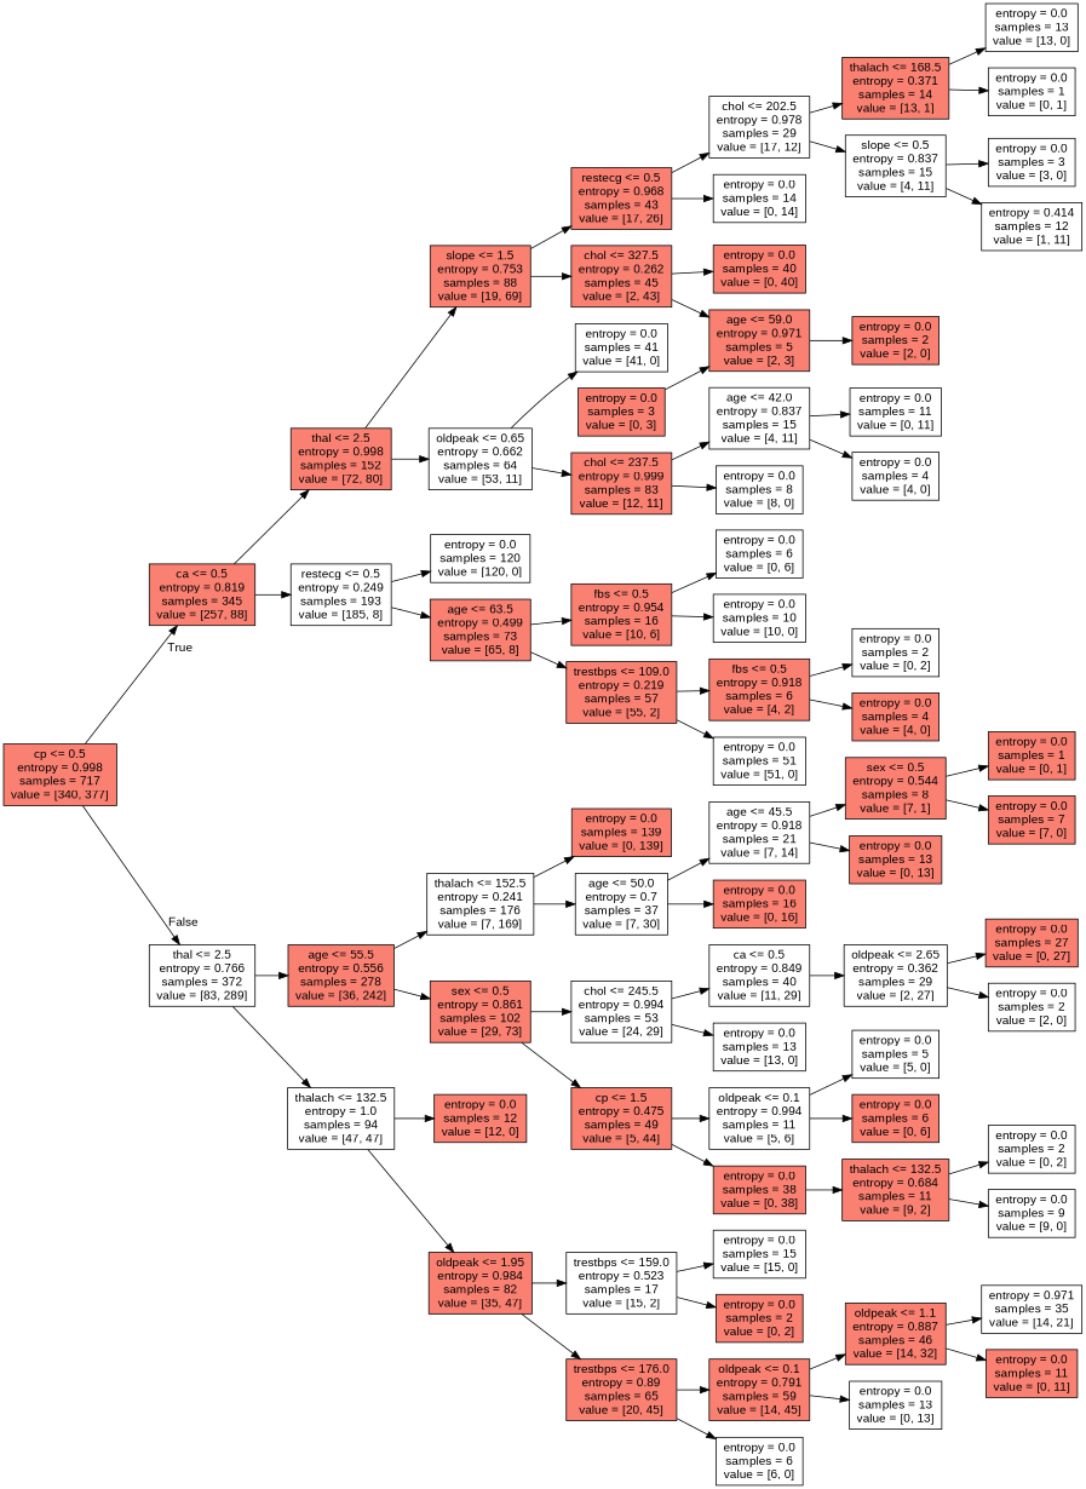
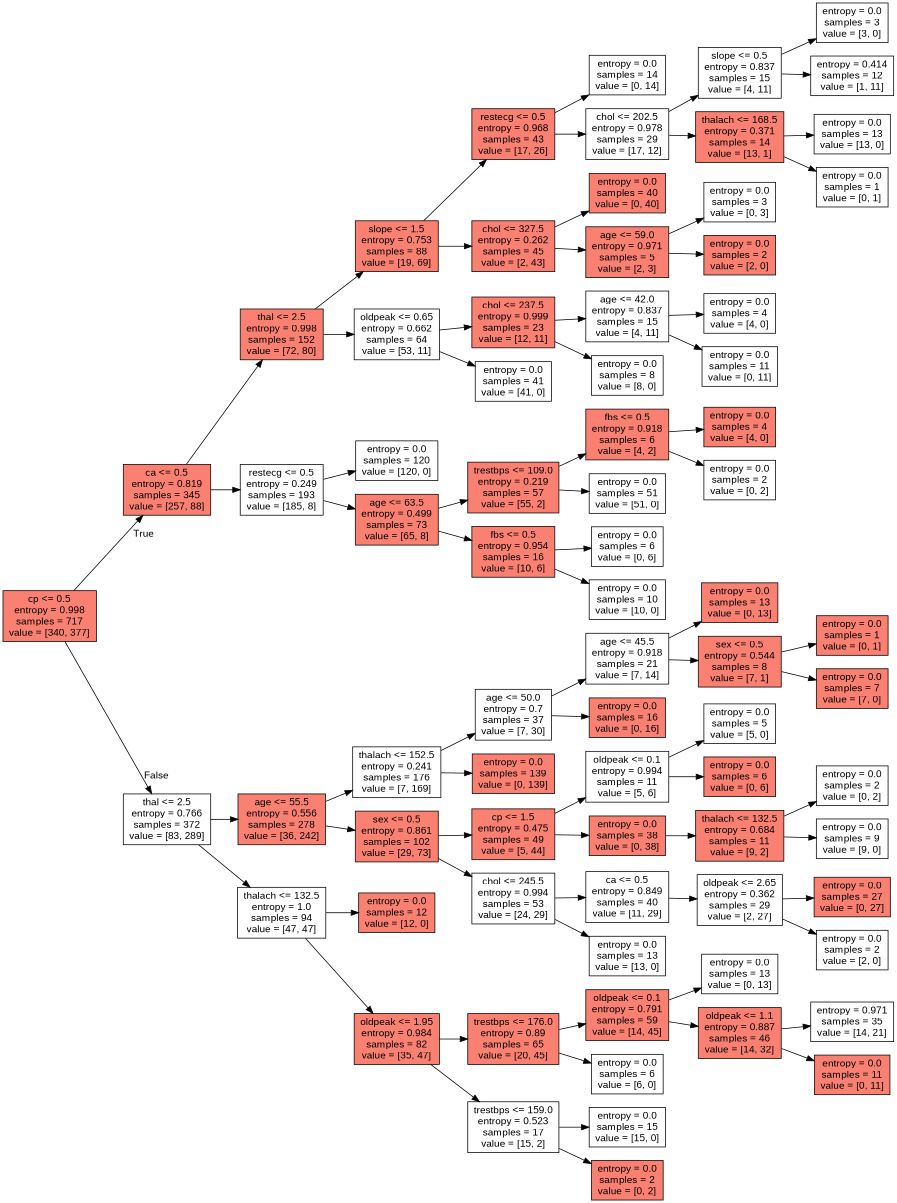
  digraph {
    fontname="Liberation Sans"
    rankdir=LR
    node [fillcolor=white fontname="Liberation Sans" shape=box style=filled]
    edge [fontname="Liberation Sans"]
    n1 [fillcolor=salmon label="cp <= 0.5\nentropy = 0.998\nsamples = 717\nvalue = [340, 377]"]
    n2 [fillcolor=salmon label="ca <= 0.5\nentropy = 0.819\nsamples = 345\nvalue = [257, 88]"]
    n3 [label="thal <= 2.5\nentropy = 0.766\nsamples = 372\nvalue = [83, 289]"]
    n4 [fillcolor=salmon label="thal <= 2.5\nentropy = 0.998\nsamples = 152\nvalue = [72, 80]"]
    n5 [label="restecg <= 0.5\nentropy = 0.249\nsamples = 193\nvalue = [185, 8]"]
    n6 [fillcolor=salmon label="age <= 55.5\nentropy = 0.556\nsamples = 278\nvalue = [36, 242]"]
    n7 [label="thalach <= 132.5\nentropy = 1.0\nsamples = 94\nvalue = [47, 47]"]
    n8 [fillcolor=salmon label="slope <= 1.5\nentropy = 0.753\nsamples = 88\nvalue = [19, 69]"]
    n9 [label="oldpeak <= 0.65\nentropy = 0.662\nsamples = 64\nvalue = [53, 11]"]
    n10 [label="entropy = 0.0\nsamples = 120\nvalue = [120, 0]"]
    n11 [fillcolor=salmon label="age <= 63.5\nentropy = 0.499\nsamples = 73\nvalue = [65, 8]"]
    n12 [fillcolor=salmon label="restecg <= 0.5\nentropy = 0.968\nsamples = 43\nvalue = [17, 26]"]
    n13 [fillcolor=salmon label="chol <= 327.5\nentropy = 0.262\nsamples = 45\nvalue = [2, 43]"]
-   n14 [fillcolor=salmon label="chol <= 237.5\nentropy = 0.999\nsamples = 83\nvalue = [12, 11]"]
+   n14 [fillcolor=salmon label="chol <= 237.5\nentropy = 0.999\nsamples = 23\nvalue = [12, 11]"]
    n15 [label="entropy = 0.0\nsamples = 41\nvalue = [41, 0]"]
    n16 [label="entropy = 0.0\nsamples = 14\nvalue = [0, 14]"]
    n17 [label="chol <= 202.5\nentropy = 0.978\nsamples = 29\nvalue = [17, 12]"]
    n18 [fillcolor=salmon label="entropy = 0.0\nsamples = 40\nvalue = [0, 40]"]
    n19 [fillcolor=salmon label="age <= 59.0\nentropy = 0.971\nsamples = 5\nvalue = [2, 3]"]
    n20 [label="slope <= 0.5\nentropy = 0.837\nsamples = 15\nvalue = [4, 11]"]
    n21 [fillcolor=salmon label="thalach <= 168.5\nentropy = 0.371\nsamples = 14\nvalue = [13, 1]"]
    n22 [label="entropy = 0.0\nsamples = 3\nvalue = [3, 0]"]
    n23 [label="entropy = 0.414\nsamples = 12\nvalue = [1, 11]"]
    n24 [label="entropy = 0.0\nsamples = 13\nvalue = [13, 0]"]
    n25 [label="entropy = 0.0\nsamples = 1\nvalue = [0, 1]"]
-   n26 [fillcolor=salmon label="entropy = 0.0\nsamples = 3\nvalue = [0, 3]"]
+   n26 [label="entropy = 0.0\nsamples = 3\nvalue = [0, 3]"]
    n27 [fillcolor=salmon label="entropy = 0.0\nsamples = 2\nvalue = [2, 0]"]
    n28 [label="age <= 42.0\nentropy = 0.837\nsamples = 15\nvalue = [4, 11]"]
    n29 [label="entropy = 0.0\nsamples = 8\nvalue = [8, 0]"]
    n30 [label="entropy = 0.0\nsamples = 4\nvalue = [4, 0]"]
    n31 [label="entropy = 0.0\nsamples = 11\nvalue = [0, 11]"]
    n32 [fillcolor=salmon label="trestbps <= 109.0\nentropy = 0.219\nsamples = 57\nvalue = [55, 2]"]
    n33 [fillcolor=salmon label="fbs <= 0.5\nentropy = 0.954\nsamples = 16\nvalue = [10, 6]"]
    n34 [fillcolor=salmon label="fbs <= 0.5\nentropy = 0.918\nsamples = 6\nvalue = [4, 2]"]
    n35 [label="entropy = 0.0\nsamples = 51\nvalue = [51, 0]"]
    n36 [label="entropy = 0.0\nsamples = 6\nvalue = [0, 6]"]
    n37 [label="entropy = 0.0\nsamples = 10\nvalue = [10, 0]"]
    n38 [fillcolor=salmon label="entropy = 0.0\nsamples = 4\nvalue = [4, 0]"]
    n39 [label="entropy = 0.0\nsamples = 2\nvalue = [0, 2]"]
    n40 [label="thalach <= 152.5\nentropy = 0.241\nsamples = 176\nvalue = [7, 169]"]
    n41 [fillcolor=salmon label="sex <= 0.5\nentropy = 0.861\nsamples = 102\nvalue = [29, 73]"]
    n42 [fillcolor=salmon label="entropy = 0.0\nsamples = 12\nvalue = [12, 0]"]
    n43 [fillcolor=salmon label="oldpeak <= 1.95\nentropy = 0.984\nsamples = 82\nvalue = [35, 47]"]
    n44 [label="age <= 50.0\nentropy = 0.7\nsamples = 37\nvalue = [7, 30]"]
    n45 [fillcolor=salmon label="entropy = 0.0\nsamples = 139\nvalue = [0, 139]"]
    n46 [fillcolor=salmon label="cp <= 1.5\nentropy = 0.475\nsamples = 49\nvalue = [5, 44]"]
    n47 [label="chol <= 245.5\nentropy = 0.994\nsamples = 53\nvalue = [24, 29]"]
    n48 [label="age <= 45.5\nentropy = 0.918\nsamples = 21\nvalue = [7, 14]"]
    n49 [fillcolor=salmon label="entropy = 0.0\nsamples = 16\nvalue = [0, 16]"]
    n50 [fillcolor=salmon label="entropy = 0.0\nsamples = 13\nvalue = [0, 13]"]
    n51 [fillcolor=salmon label="sex <= 0.5\nentropy = 0.544\nsamples = 8\nvalue = [7, 1]"]
    n52 [fillcolor=salmon label="entropy = 0.0\nsamples = 1\nvalue = [0, 1]"]
    n53 [fillcolor=salmon label="entropy = 0.0\nsamples = 7\nvalue = [7, 0]"]
    n54 [label="oldpeak <= 0.1\nentropy = 0.994\nsamples = 11\nvalue = [5, 6]"]
    n55 [fillcolor=salmon label="entropy = 0.0\nsamples = 38\nvalue = [0, 38]"]
    n56 [label="ca <= 0.5\nentropy = 0.849\nsamples = 40\nvalue = [11, 29]"]
    n57 [label="entropy = 0.0\nsamples = 13\nvalue = [13, 0]"]
    n58 [label="entropy = 0.0\nsamples = 5\nvalue = [5, 0]"]
    n59 [fillcolor=salmon label="entropy = 0.0\nsamples = 6\nvalue = [0, 6]"]
    n60 [fillcolor=salmon label="thalach <= 132.5\nentropy = 0.684\nsamples = 11\nvalue = [9, 2]"]
    n61 [label="oldpeak <= 2.65\nentropy = 0.362\nsamples = 29\nvalue = [2, 27]"]
    n62 [fillcolor=salmon label="entropy = 0.0\nsamples = 27\nvalue = [0, 27]"]
    n63 [label="entropy = 0.0\nsamples = 2\nvalue = [2, 0]"]
    n64 [label="entropy = 0.0\nsamples = 2\nvalue = [0, 2]"]
    n65 [label="entropy = 0.0\nsamples = 9\nvalue = [9, 0]"]
    n66 [fillcolor=salmon label="trestbps <= 176.0\nentropy = 0.89\nsamples = 65\nvalue = [20, 45]"]
    n67 [label="trestbps <= 159.0\nentropy = 0.523\nsamples = 17\nvalue = [15, 2]"]
    n68 [fillcolor=salmon label="oldpeak <= 0.1\nentropy = 0.791\nsamples = 59\nvalue = [14, 45]"]
    n69 [label="entropy = 0.0\nsamples = 6\nvalue = [6, 0]"]
    n70 [label="entropy = 0.0\nsamples = 15\nvalue = [15, 0]"]
    n71 [fillcolor=salmon label="entropy = 0.0\nsamples = 2\nvalue = [0, 2]"]
    n72 [label="entropy = 0.0\nsamples = 13\nvalue = [0, 13]"]
    n73 [fillcolor=salmon label="oldpeak <= 1.1\nentropy = 0.887\nsamples = 46\nvalue = [14, 32]"]
    n74 [label="entropy = 0.971\nsamples = 35\nvalue = [14, 21]"]
    n75 [fillcolor=salmon label="entropy = 0.0\nsamples = 11\nvalue = [0, 11]"]
    n1 -> n2 [headlabel=True labelangle=45 labeldistance=2.5]
    n1 -> n3 [headlabel=False labelangle=-45 labeldistance=2.5]
    n2 -> n4
    n2 -> n5
    n3 -> n6
    n3 -> n7
    n4 -> n8
    n4 -> n9
    n5 -> n10
    n5 -> n11
    n6 -> n40
    n6 -> n41
    n7 -> n42
    n7 -> n43
    n8 -> n12
    n8 -> n13
    n9 -> n14
    n9 -> n15
    n11 -> n32
    n11 -> n33
    n12 -> n16
    n12 -> n17
    n13 -> n18
    n13 -> n19
    n14 -> n28
    n14 -> n29
    n17 -> n20
    n17 -> n21
-   n26 -> n19
+   n19 -> n26
    n19 -> n27
    n20 -> n22
    n20 -> n23
    n21 -> n24
    n21 -> n25
    n28 -> n30
    n28 -> n31
    n32 -> n34
    n32 -> n35
    n33 -> n36
    n33 -> n37
    n34 -> n38
    n34 -> n39
    n40 -> n44
    n40 -> n45
    n41 -> n46
    n41 -> n47
    n43 -> n66
    n43 -> n67
    n44 -> n48
    n44 -> n49
    n46 -> n54
    n46 -> n55
    n47 -> n56
    n47 -> n57
    n48 -> n50
    n48 -> n51
    n51 -> n52
    n51 -> n53
    n54 -> n58
    n54 -> n59
    n55 -> n60
    n56 -> n61
    n60 -> n64
    n60 -> n65
    n61 -> n62
    n61 -> n63
    n66 -> n68
    n66 -> n69
    n67 -> n70
    n67 -> n71
    n68 -> n72
    n68 -> n73
    n73 -> n74
    n73 -> n75
  }
